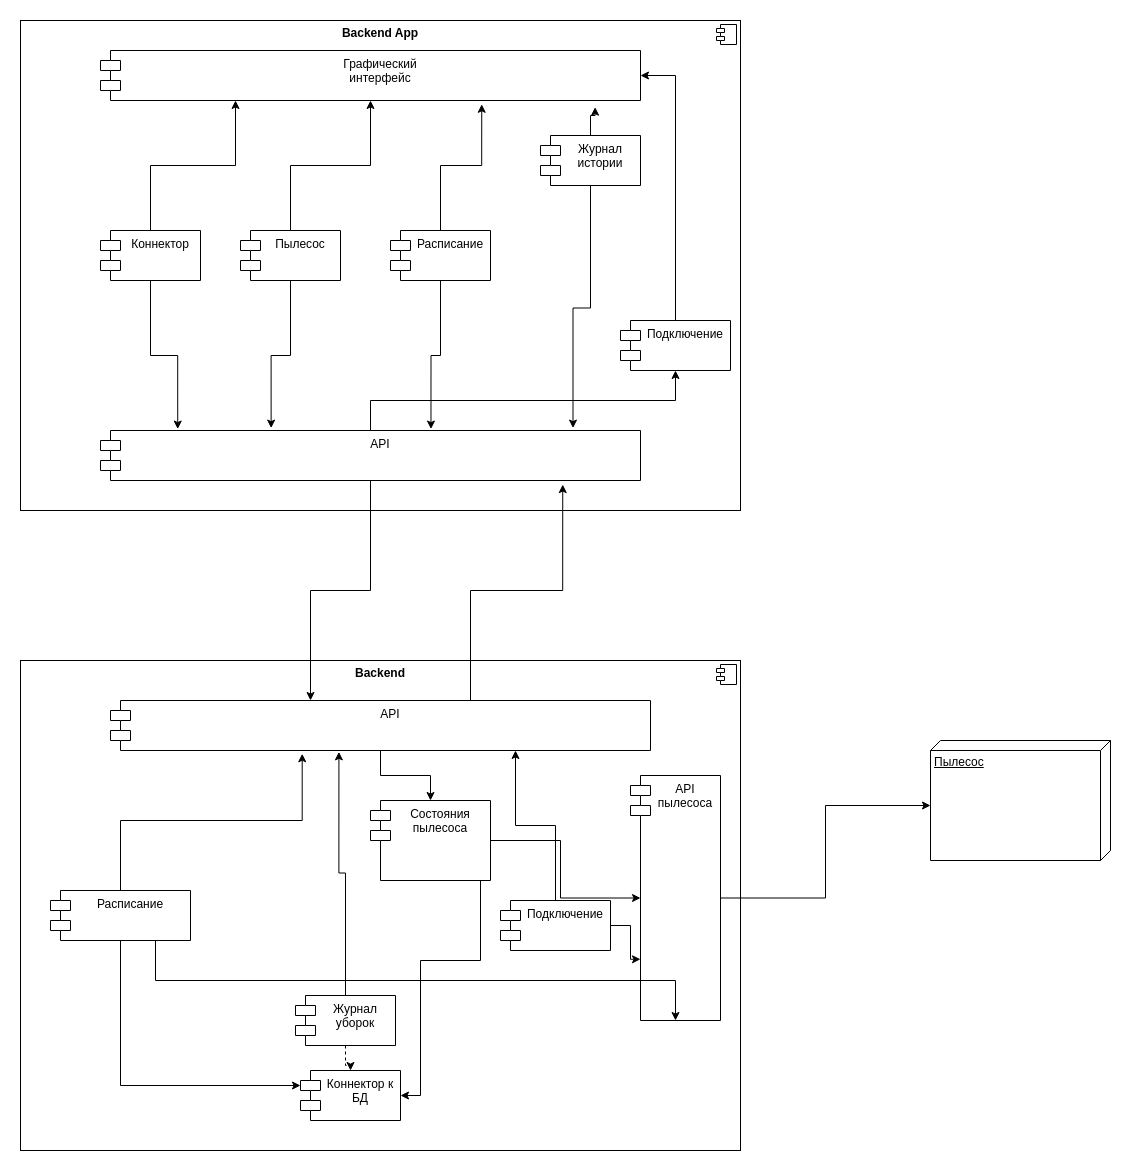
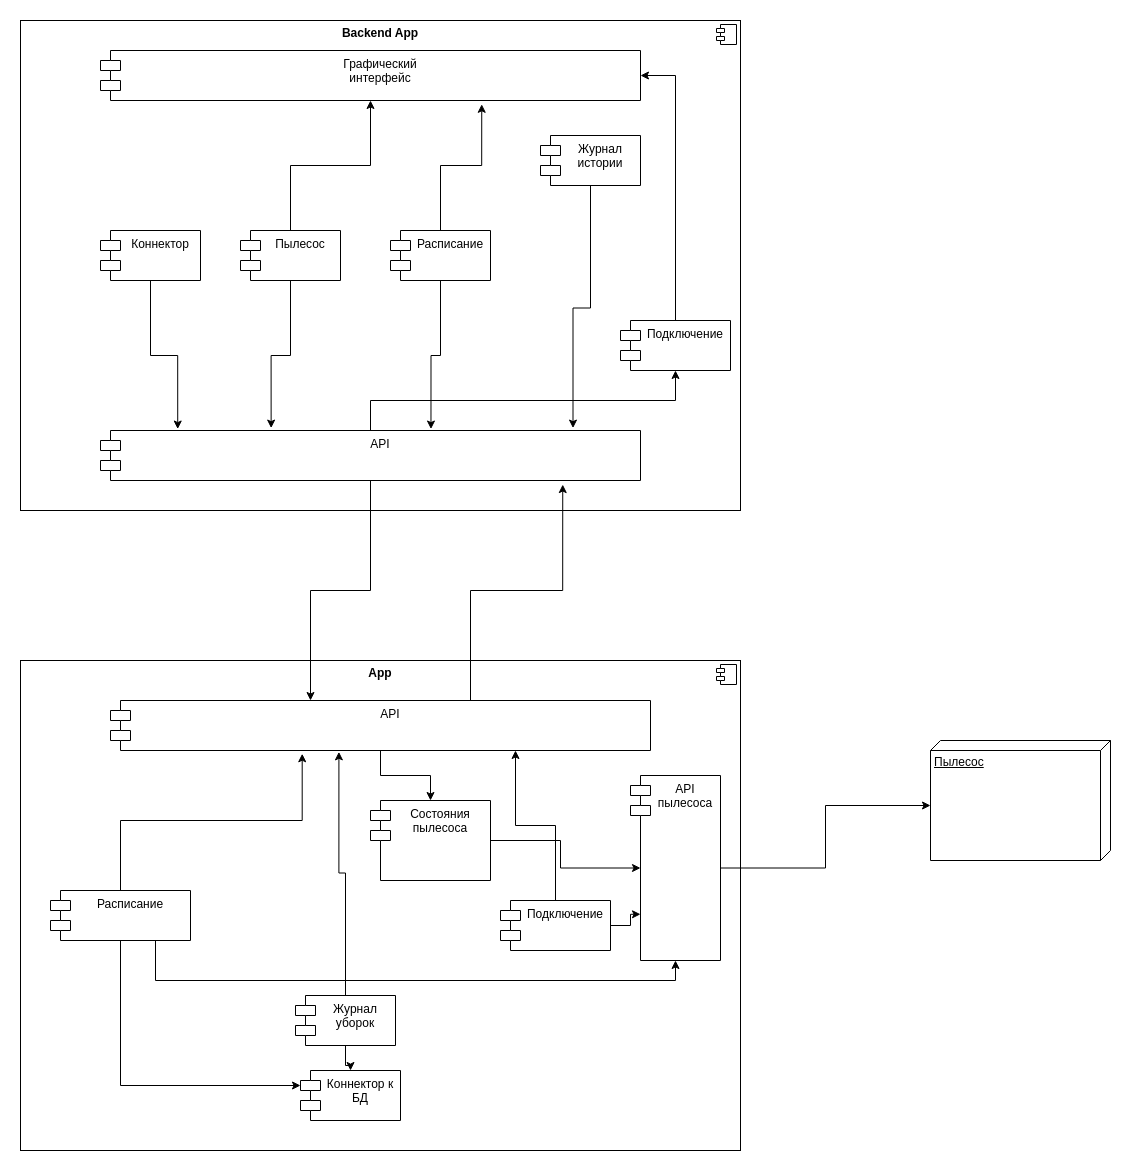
  <mxCell id="0" />
  <mxCell id="1" parent="0" />
  <mxCell id="2" value="&lt;p style=&quot;margin:0px;margin-top:6px;text-align:center;&quot;&gt;&lt;b&gt;Backend App&lt;/b&gt;&lt;/p&gt;" style="align=left;overflow=fill;html=1;dropTarget=0;" vertex="1" parent="1"><mxGeometry x="20" y="20" width="720" height="490" as="geometry" /></mxCell>
  <mxCell id="3" value="" style="shape=component;jettyWidth=8;jettyHeight=4;" vertex="1" parent="2"><mxGeometry x="1" width="20" height="20" relative="1" as="geometry"><mxPoint x="-24" y="4" as="offset" /></mxGeometry></mxCell>
- <mxCell id="4" value="&lt;p style=&quot;margin:0px;margin-top:6px;text-align:center;&quot;&gt;&lt;b&gt;Backend&lt;/b&gt;&lt;/p&gt;" style="align=left;overflow=fill;html=1;dropTarget=0;" vertex="1" parent="1"><mxGeometry x="20" y="660" width="720" height="490" as="geometry" /></mxCell>
+ <mxCell id="4" value="&lt;p style=&quot;margin:0px;margin-top:6px;text-align:center;&quot;&gt;&lt;b&gt;App&lt;/b&gt;&lt;/p&gt;" style="align=left;overflow=fill;html=1;dropTarget=0;" vertex="1" parent="1"><mxGeometry x="20" y="660" width="720" height="490" as="geometry" /></mxCell>
  <mxCell id="5" value="" style="shape=component;jettyWidth=8;jettyHeight=4;" vertex="1" parent="4"><mxGeometry x="1" width="20" height="20" relative="1" as="geometry"><mxPoint x="-24" y="4" as="offset" /></mxGeometry></mxCell>
  <mxCell id="6" value="Графический &#10;интерфейс" style="shape=module;align=left;spacingLeft=20;align=center;verticalAlign=top;" vertex="1" parent="1"><mxGeometry x="100" y="50" width="540" height="50" as="geometry" /></mxCell>
  <mxCell id="7" style="edgeStyle=orthogonalEdgeStyle;rounded=0;orthogonalLoop=1;jettySize=auto;html=1;" edge="1" parent="1" source="9" target="24"><mxGeometry relative="1" as="geometry"><Array as="points"><mxPoint x="370" y="590" /><mxPoint x="310" y="590" /></Array></mxGeometry></mxCell>
  <mxCell id="8" style="edgeStyle=orthogonalEdgeStyle;rounded=0;orthogonalLoop=1;jettySize=auto;html=1;entryX=0.5;entryY=1;entryDx=0;entryDy=0;" edge="1" parent="1" source="9" target="43"><mxGeometry relative="1" as="geometry" /></mxCell>
  <mxCell id="9" value="API" style="shape=module;align=left;spacingLeft=20;align=center;verticalAlign=top;" vertex="1" parent="1"><mxGeometry x="100" y="430" width="540" height="50" as="geometry" /></mxCell>
- <mxCell id="10" style="edgeStyle=orthogonalEdgeStyle;rounded=0;orthogonalLoop=1;jettySize=auto;html=1;entryX=0.25;entryY=1;entryDx=0;entryDy=0;" edge="1" parent="1" source="12" target="6"><mxGeometry relative="1" as="geometry" /></mxCell>
  <mxCell id="11" style="edgeStyle=orthogonalEdgeStyle;rounded=0;orthogonalLoop=1;jettySize=auto;html=1;entryX=0.143;entryY=-0.029;entryDx=0;entryDy=0;entryPerimeter=0;" edge="1" parent="1" source="12" target="9"><mxGeometry relative="1" as="geometry" /></mxCell>
  <mxCell id="12" value="Коннектор" style="shape=module;align=left;spacingLeft=20;align=center;verticalAlign=top;" vertex="1" parent="1"><mxGeometry x="100" y="230" width="100" height="50" as="geometry" /></mxCell>
  <mxCell id="13" style="edgeStyle=orthogonalEdgeStyle;rounded=0;orthogonalLoop=1;jettySize=auto;html=1;" edge="1" parent="1" source="15" target="6"><mxGeometry relative="1" as="geometry" /></mxCell>
  <mxCell id="14" style="edgeStyle=orthogonalEdgeStyle;rounded=0;orthogonalLoop=1;jettySize=auto;html=1;entryX=0.316;entryY=-0.048;entryDx=0;entryDy=0;entryPerimeter=0;" edge="1" parent="1" source="15" target="9"><mxGeometry relative="1" as="geometry" /></mxCell>
  <mxCell id="15" value="Пылесос" style="shape=module;align=left;spacingLeft=20;align=center;verticalAlign=top;" vertex="1" parent="1"><mxGeometry x="240" y="230" width="100" height="50" as="geometry" /></mxCell>
  <mxCell id="16" style="edgeStyle=orthogonalEdgeStyle;rounded=0;orthogonalLoop=1;jettySize=auto;html=1;entryX=0.706;entryY=1.076;entryDx=0;entryDy=0;entryPerimeter=0;" edge="1" parent="1" source="18" target="6"><mxGeometry relative="1" as="geometry" /></mxCell>
  <mxCell id="17" style="edgeStyle=orthogonalEdgeStyle;rounded=0;orthogonalLoop=1;jettySize=auto;html=1;entryX=0.612;entryY=-0.029;entryDx=0;entryDy=0;entryPerimeter=0;" edge="1" parent="1" source="18" target="9"><mxGeometry relative="1" as="geometry" /></mxCell>
  <mxCell id="18" value="Расписание" style="shape=module;align=left;spacingLeft=20;align=center;verticalAlign=top;" vertex="1" parent="1"><mxGeometry x="390" y="230" width="100" height="50" as="geometry" /></mxCell>
- <mxCell id="19" style="edgeStyle=orthogonalEdgeStyle;rounded=0;orthogonalLoop=1;jettySize=auto;html=1;entryX=0.916;entryY=1.133;entryDx=0;entryDy=0;entryPerimeter=0;" edge="1" parent="1" source="21" target="6"><mxGeometry relative="1" as="geometry" /></mxCell>
  <mxCell id="20" style="edgeStyle=orthogonalEdgeStyle;rounded=0;orthogonalLoop=1;jettySize=auto;html=1;entryX=0.875;entryY=-0.048;entryDx=0;entryDy=0;entryPerimeter=0;" edge="1" parent="1" source="21" target="9"><mxGeometry relative="1" as="geometry" /></mxCell>
  <mxCell id="21" value="Журнал&#10;истории" style="shape=module;align=left;spacingLeft=20;align=center;verticalAlign=top;" vertex="1" parent="1"><mxGeometry x="540" y="135" width="100" height="50" as="geometry" /></mxCell>
  <mxCell id="22" style="edgeStyle=orthogonalEdgeStyle;rounded=0;orthogonalLoop=1;jettySize=auto;html=1;entryX=0.5;entryY=0;entryDx=0;entryDy=0;" edge="1" parent="1" source="24" target="28"><mxGeometry relative="1" as="geometry" /></mxCell>
  <mxCell id="23" style="edgeStyle=orthogonalEdgeStyle;rounded=0;orthogonalLoop=1;jettySize=auto;html=1;entryX=0.856;entryY=1.081;entryDx=0;entryDy=0;entryPerimeter=0;" edge="1" parent="1" source="24" target="9"><mxGeometry relative="1" as="geometry"><Array as="points"><mxPoint x="470" y="590" /><mxPoint x="562" y="590" /></Array></mxGeometry></mxCell>
  <mxCell id="24" value="API" style="shape=module;align=left;spacingLeft=20;align=center;verticalAlign=top;" vertex="1" parent="1"><mxGeometry x="110" y="700" width="540" height="50" as="geometry" /></mxCell>
  <mxCell id="25" value="Коннектор к &#10;БД" style="shape=module;align=left;spacingLeft=20;align=center;verticalAlign=top;" vertex="1" parent="1"><mxGeometry x="300" y="1070" width="100" height="50" as="geometry" /></mxCell>
  <mxCell id="26" style="edgeStyle=orthogonalEdgeStyle;rounded=0;orthogonalLoop=1;jettySize=auto;html=1;entryX=0;entryY=0.5;entryDx=10;entryDy=0;entryPerimeter=0;" edge="1" parent="1" source="28" target="31"><mxGeometry relative="1" as="geometry" /></mxCell>
- <mxCell id="27" style="edgeStyle=orthogonalEdgeStyle;rounded=0;orthogonalLoop=1;jettySize=auto;html=1;exitX=0.5;exitY=1;exitDx=0;exitDy=0;" edge="1" parent="1" source="28" target="25"><mxGeometry relative="1" as="geometry"><Array as="points"><mxPoint x="480" y="960" /><mxPoint x="420" y="960" /><mxPoint x="420" y="1095" /></Array></mxGeometry></mxCell>
  <mxCell id="28" value="Состояния &#10;пылесоса" style="shape=module;align=left;spacingLeft=20;align=center;verticalAlign=top;" vertex="1" parent="1"><mxGeometry x="370" y="800" width="120" height="80" as="geometry" /></mxCell>
  <mxCell id="29" value="Пылесос" style="verticalAlign=top;align=left;spacingTop=8;spacingLeft=2;spacingRight=12;shape=cube;size=10;direction=south;fontStyle=4;html=1;" vertex="1" parent="1"><mxGeometry x="930" y="740" width="180" height="120" as="geometry" /></mxCell>
  <mxCell id="30" style="edgeStyle=orthogonalEdgeStyle;rounded=0;orthogonalLoop=1;jettySize=auto;html=1;entryX=0;entryY=0;entryDx=65;entryDy=180;entryPerimeter=0;" edge="1" parent="1" source="31" target="29"><mxGeometry relative="1" as="geometry" /></mxCell>
- <mxCell id="31" value="API&#10;пылесоса" style="shape=module;align=left;spacingLeft=20;align=center;verticalAlign=top;" vertex="1" parent="1"><mxGeometry x="630" y="775" width="90" height="245" as="geometry" /></mxCell>
+ <mxCell id="31" value="API&#10;пылесоса" style="shape=module;align=left;spacingLeft=20;align=center;verticalAlign=top;" vertex="1" parent="1"><mxGeometry x="630" y="775" width="90" height="185" as="geometry" /></mxCell>
  <mxCell id="32" style="edgeStyle=orthogonalEdgeStyle;rounded=0;orthogonalLoop=1;jettySize=auto;html=1;exitX=0.5;exitY=1;exitDx=0;exitDy=0;entryX=0;entryY=0;entryDx=0;entryDy=15;entryPerimeter=0;" edge="1" parent="1" source="35" target="25"><mxGeometry relative="1" as="geometry" /></mxCell>
  <mxCell id="33" style="edgeStyle=orthogonalEdgeStyle;rounded=0;orthogonalLoop=1;jettySize=auto;html=1;entryX=0.355;entryY=1.065;entryDx=0;entryDy=0;entryPerimeter=0;" edge="1" parent="1" source="35" target="24"><mxGeometry relative="1" as="geometry" /></mxCell>
  <mxCell id="34" style="edgeStyle=orthogonalEdgeStyle;rounded=0;orthogonalLoop=1;jettySize=auto;html=1;entryX=0.5;entryY=1;entryDx=0;entryDy=0;exitX=0.75;exitY=1;exitDx=0;exitDy=0;" edge="1" parent="1" source="35" target="31"><mxGeometry relative="1" as="geometry"><Array as="points"><mxPoint x="155" y="980" /><mxPoint x="675" y="980" /></Array></mxGeometry></mxCell>
  <mxCell id="35" value="Расписание" style="shape=module;align=left;spacingLeft=20;align=center;verticalAlign=top;" vertex="1" parent="1"><mxGeometry x="50" y="890" width="140" height="50" as="geometry" /></mxCell>
- <mxCell id="36" style="edgeStyle=orthogonalEdgeStyle;rounded=0;orthogonalLoop=1;jettySize=auto;html=1;dashed=1;" edge="1" parent="1" source="38" target="25"><mxGeometry relative="1" as="geometry" /></mxCell>
+ <mxCell id="36" style="edgeStyle=orthogonalEdgeStyle;rounded=0;orthogonalLoop=1;jettySize=auto;html=1;" edge="1" parent="1" source="38" target="25"><mxGeometry relative="1" as="geometry" /></mxCell>
  <mxCell id="37" style="edgeStyle=orthogonalEdgeStyle;rounded=0;orthogonalLoop=1;jettySize=auto;html=1;entryX=0.423;entryY=1.027;entryDx=0;entryDy=0;entryPerimeter=0;" edge="1" parent="1" source="38" target="24"><mxGeometry relative="1" as="geometry" /></mxCell>
  <mxCell id="38" value="Журнал&#10;уборок" style="shape=module;align=left;spacingLeft=20;align=center;verticalAlign=top;" vertex="1" parent="1"><mxGeometry x="295" y="995" width="100" height="50" as="geometry" /></mxCell>
  <mxCell id="39" style="edgeStyle=orthogonalEdgeStyle;rounded=0;orthogonalLoop=1;jettySize=auto;html=1;entryX=0.75;entryY=1;entryDx=0;entryDy=0;" edge="1" parent="1" source="41" target="24"><mxGeometry relative="1" as="geometry" /></mxCell>
  <mxCell id="40" style="edgeStyle=orthogonalEdgeStyle;rounded=0;orthogonalLoop=1;jettySize=auto;html=1;entryX=0;entryY=0.75;entryDx=10;entryDy=0;entryPerimeter=0;" edge="1" parent="1" source="41" target="31"><mxGeometry relative="1" as="geometry" /></mxCell>
  <mxCell id="41" value="Подключение" style="shape=module;align=left;spacingLeft=20;align=center;verticalAlign=top;" vertex="1" parent="1"><mxGeometry x="500" y="900" width="110" height="50" as="geometry" /></mxCell>
  <mxCell id="42" style="edgeStyle=orthogonalEdgeStyle;rounded=0;orthogonalLoop=1;jettySize=auto;html=1;entryX=1;entryY=0.5;entryDx=0;entryDy=0;" edge="1" parent="1" source="43" target="6"><mxGeometry relative="1" as="geometry" /></mxCell>
  <mxCell id="43" value="Подключение" style="shape=module;align=left;spacingLeft=20;align=center;verticalAlign=top;" vertex="1" parent="1"><mxGeometry x="620" y="320" width="110" height="50" as="geometry" /></mxCell>
